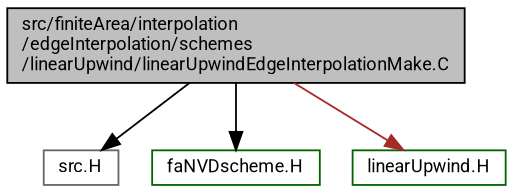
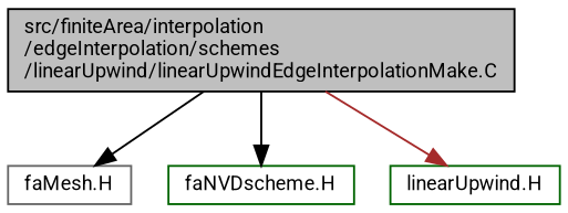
  digraph {
    fontname=Roboto
    node [color=darkgreen fontname=Roboto fontsize=10 shape=record]
    edge [color=black fontname=Roboto fontsize=10 labelfontname=Helvetica labelfontsize=10 style=solid]
    n1 [color=black fillcolor=grey75 fontcolor=black height=0.2 label="src/finiteArea/interpolation\l/edgeInterpolation/schemes\l/linearUpwind/linearUpwindEdgeInterpolationMake.C" style=filled width=0.4]
-   n2 [color=gray40 height=0.2 label="src.H" width=0.4]
+   n2 [color=gray40 height=0.2 label="faMesh.H" width=0.4]
    n3 [height=0.2 label="faNVDscheme.H" width=0.4]
    n4 [height=0.2 label="linearUpwind.H" width=0.4]
    n1 -> n2
    n1 -> n3
    n1 -> n4 [color=brown]
  }
